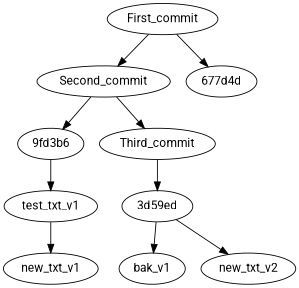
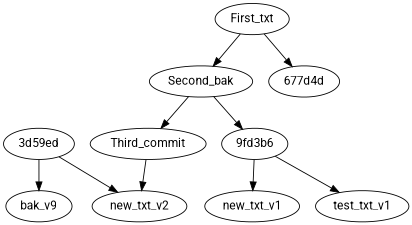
  digraph {
    fontname=Roboto
    node [fontname=Roboto]
    edge [fontname=Roboto]
-   n1 [label=Second_commit]
+   n1 [label=Second_bak]
    n2 [label="9fd3b6"]
    n3 [label=Third_commit]
    n4 [label=new_txt_v1]
    n5 [label=test_txt_v1]
    n6 [label="3d59ed"]
-   n7 [label=First_commit]
+   n7 [label=First_txt]
    n8 [label="677d4d"]
-   n9 [label=bak_v1]
+   n9 [label=bak_v9]
    n10 [label=new_txt_v2]
    n1 -> n2
    n1 -> n3
-   n5 -> n4
+   n2 -> n4
    n2 -> n5
-   n3 -> n6
+   n3 -> n10
    n6 -> n9
    n6 -> n10
    n7 -> n1
    n7 -> n8
  }
